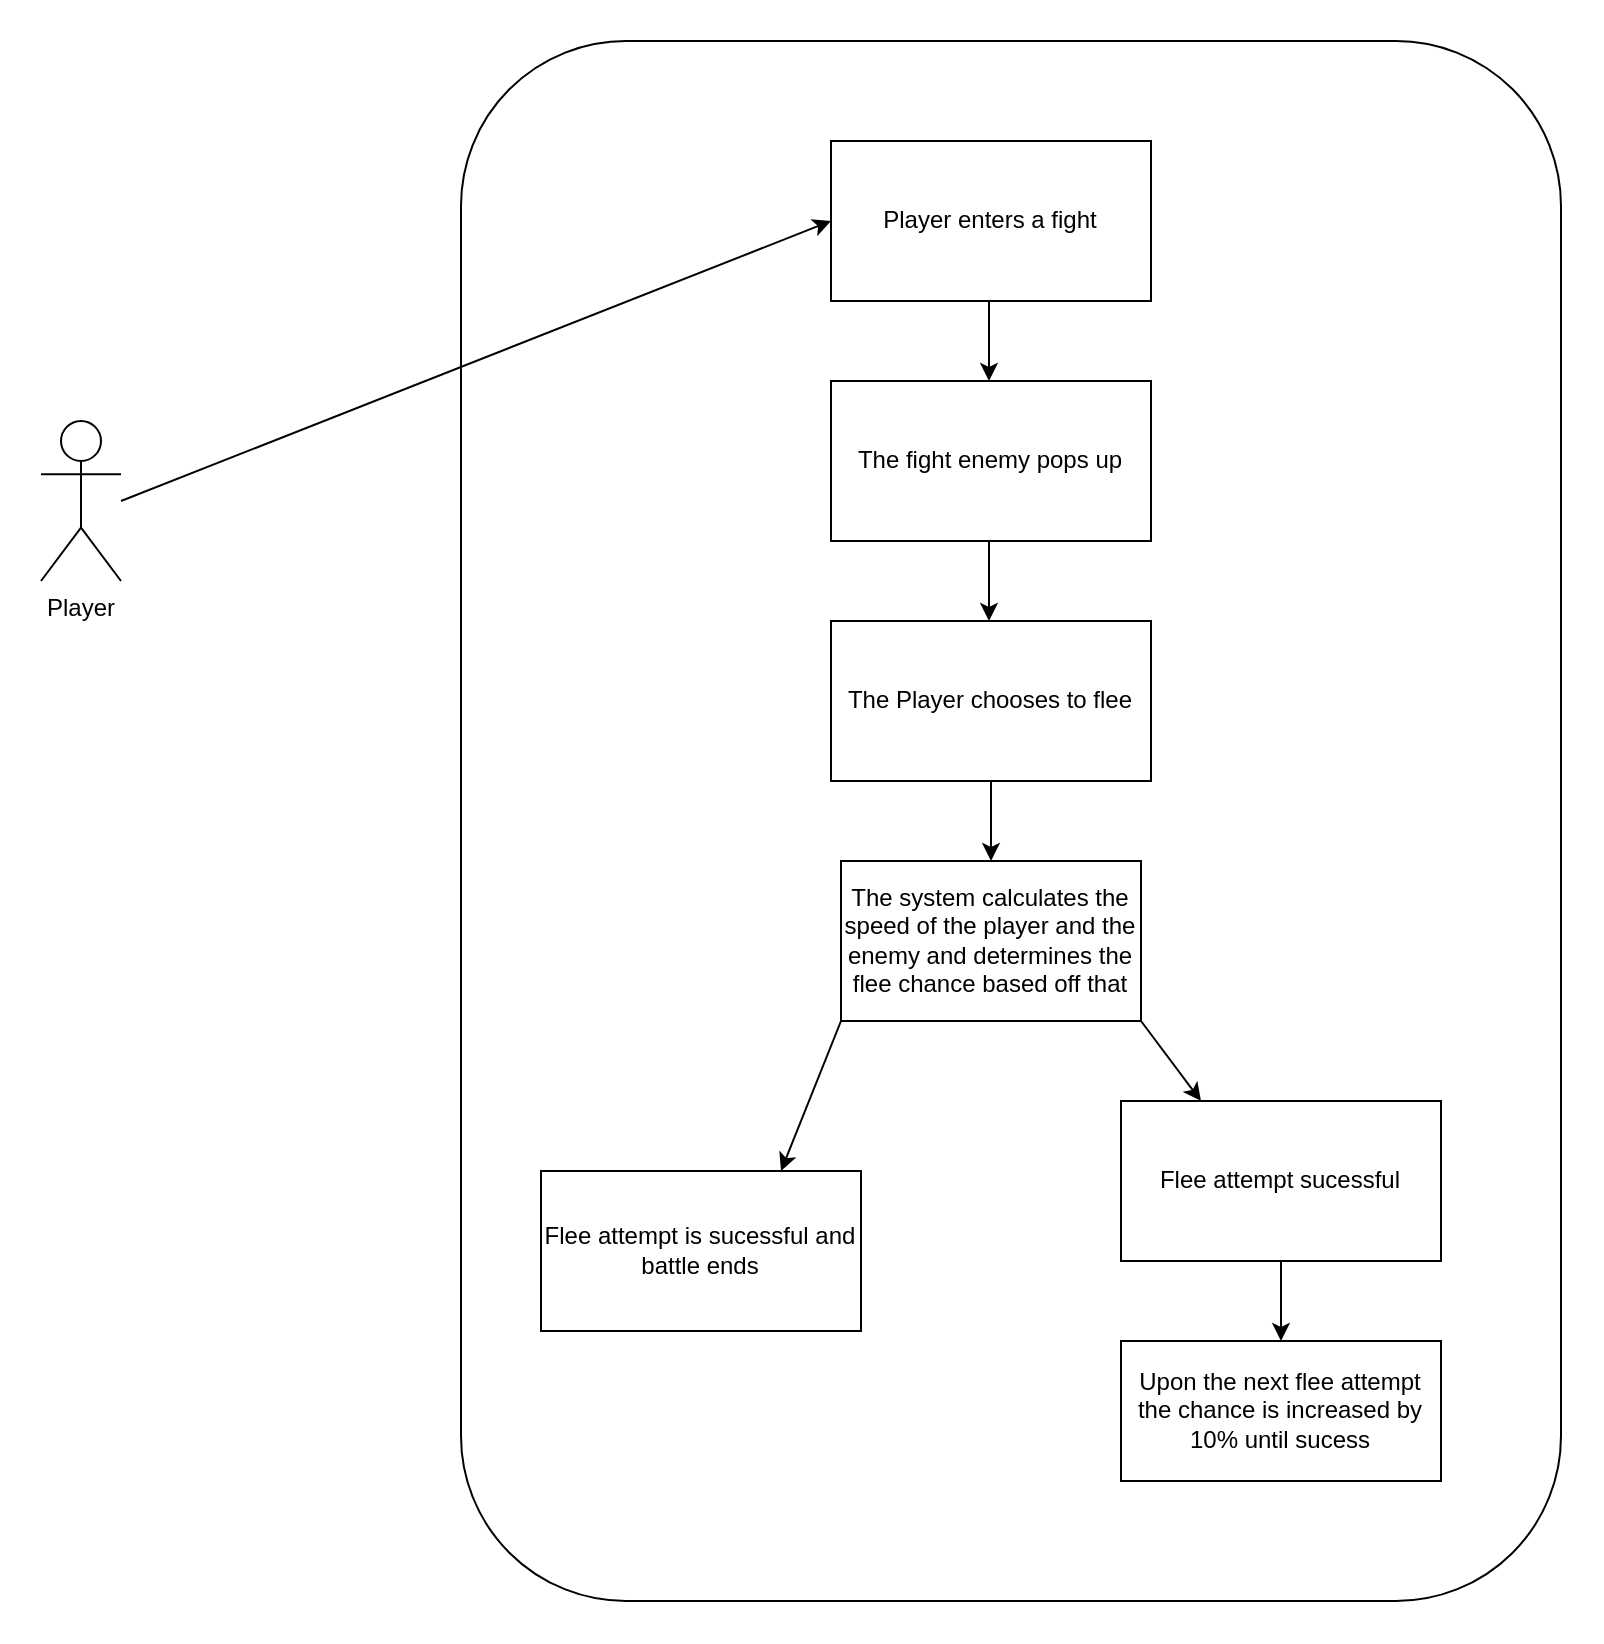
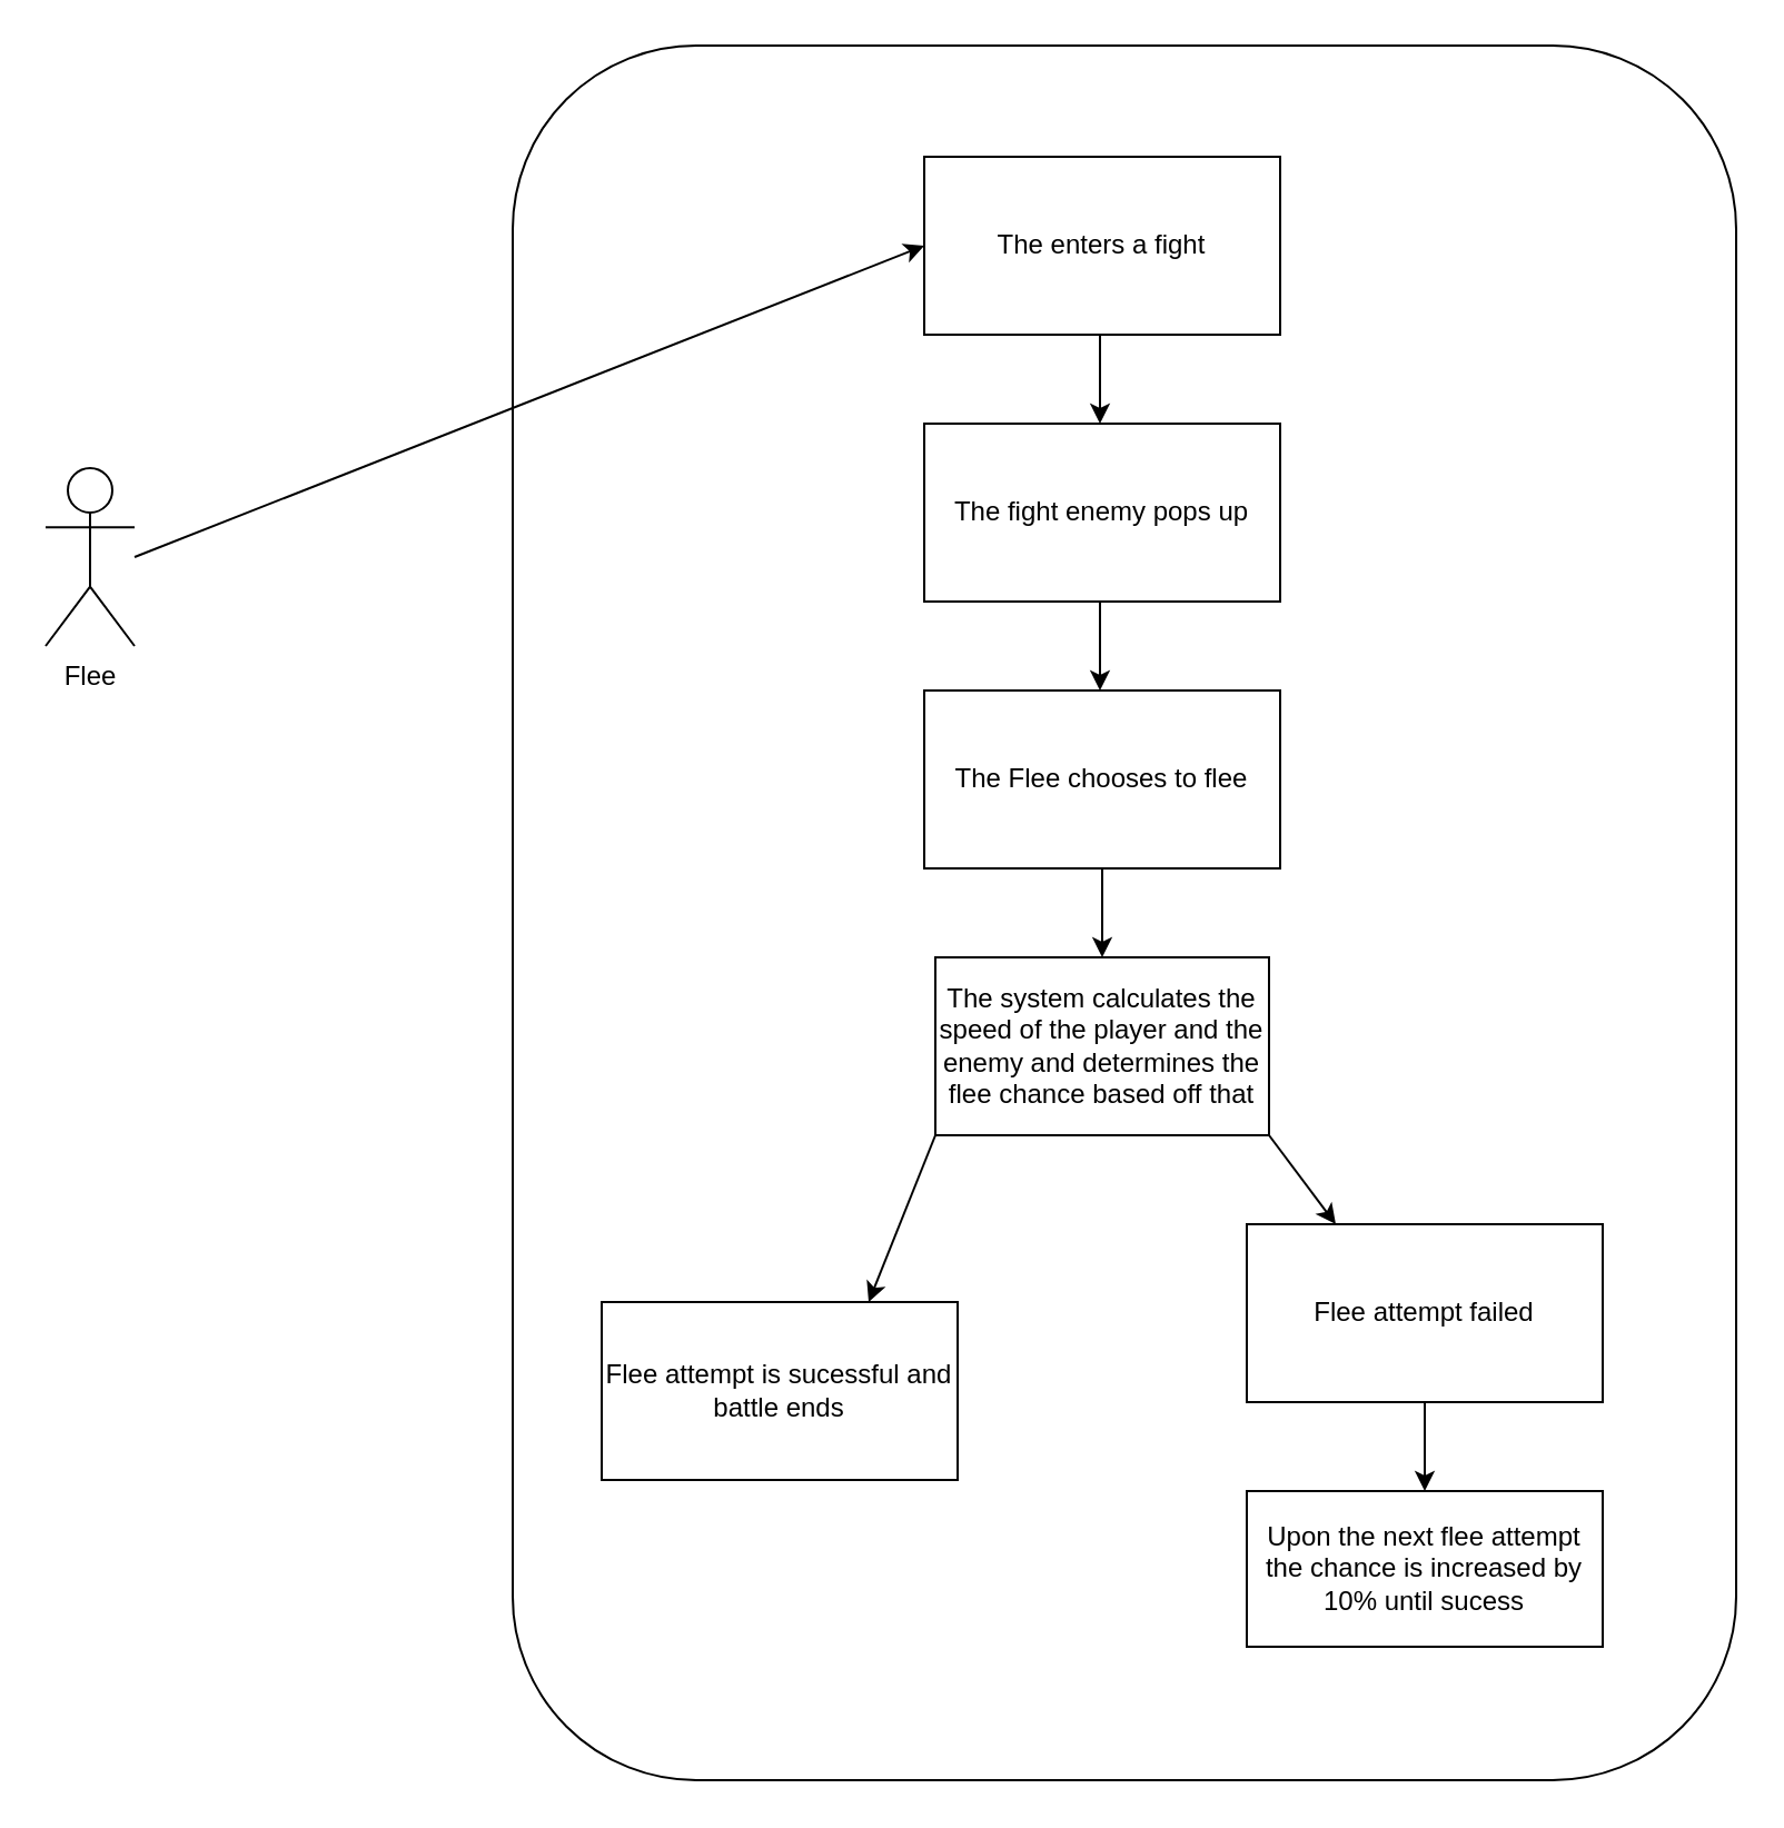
  <mxCell id="0" />
  <mxCell id="1" parent="0" />
  <mxCell id="2" value="" style="rounded=1;whiteSpace=wrap;html=1;" vertex="1" parent="1"><mxGeometry x="230" y="20" width="550" height="780" as="geometry" /></mxCell>
- <mxCell id="3" value="Player enters a fight" style="rounded=0;whiteSpace=wrap;html=1;" parent="1" vertex="1"><mxGeometry x="415" y="70" width="160" height="80" as="geometry" /></mxCell>
+ <mxCell id="3" value="The enters a fight" style="rounded=0;whiteSpace=wrap;html=1;" parent="1" vertex="1"><mxGeometry x="415" y="70" width="160" height="80" as="geometry" /></mxCell>
  <mxCell id="4" value="The fight enemy pops up" style="rounded=0;whiteSpace=wrap;html=1;" parent="1" vertex="1"><mxGeometry x="415" y="190" width="160" height="80" as="geometry" /></mxCell>
- <mxCell id="5" value="The Player chooses to flee" style="rounded=0;whiteSpace=wrap;html=1;" parent="1" vertex="1"><mxGeometry x="415" y="310" width="160" height="80" as="geometry" /></mxCell>
+ <mxCell id="5" value="The Flee chooses to flee" style="rounded=0;whiteSpace=wrap;html=1;" parent="1" vertex="1"><mxGeometry x="415" y="310" width="160" height="80" as="geometry" /></mxCell>
  <mxCell id="6" value="The system calculates the speed of the player and the enemy and determines the flee chance based off that" style="rounded=0;whiteSpace=wrap;html=1;" parent="1" vertex="1"><mxGeometry x="420" y="430" width="150" height="80" as="geometry" /></mxCell>
  <mxCell id="7" value="" style="endArrow=classic;html=1;rounded=0;entryX=0.5;entryY=0;entryDx=0;entryDy=0;" parent="1" target="6" edge="1"><mxGeometry width="50" height="50" relative="1" as="geometry"><mxPoint x="495" y="390" as="sourcePoint" /><mxPoint x="535" y="425" as="targetPoint" /></mxGeometry></mxCell>
  <mxCell id="8" value="" style="endArrow=classic;html=1;rounded=0;" parent="1" edge="1"><mxGeometry width="50" height="50" relative="1" as="geometry"><mxPoint x="494" y="150" as="sourcePoint" /><mxPoint x="494" y="190" as="targetPoint" /></mxGeometry></mxCell>
  <mxCell id="9" value="" style="endArrow=classic;html=1;rounded=0;" parent="1" edge="1"><mxGeometry width="50" height="50" relative="1" as="geometry"><mxPoint x="494" y="270" as="sourcePoint" /><mxPoint x="494" y="310" as="targetPoint" /></mxGeometry></mxCell>
  <mxCell id="10" value="Flee attempt is sucessful and battle ends" style="rounded=0;whiteSpace=wrap;html=1;" parent="1" vertex="1"><mxGeometry x="270" y="585" width="160" height="80" as="geometry" /></mxCell>
  <mxCell id="11" value="" style="endArrow=classic;html=1;rounded=0;entryX=0.75;entryY=0;entryDx=0;entryDy=0;" parent="1" target="10" edge="1"><mxGeometry width="50" height="50" relative="1" as="geometry"><mxPoint x="420" y="510" as="sourcePoint" /><mxPoint x="470" y="460" as="targetPoint" /></mxGeometry></mxCell>
- <mxCell id="12" value="Flee attempt sucessful " style="rounded=0;whiteSpace=wrap;html=1;" parent="1" vertex="1"><mxGeometry x="560" y="550" width="160" height="80" as="geometry" /></mxCell>
+ <mxCell id="12" value="Flee attempt failed " style="rounded=0;whiteSpace=wrap;html=1;" parent="1" vertex="1"><mxGeometry x="560" y="550" width="160" height="80" as="geometry" /></mxCell>
  <mxCell id="13" value="" style="endArrow=classic;html=1;rounded=0;entryX=0.25;entryY=0;entryDx=0;entryDy=0;exitX=1;exitY=1;exitDx=0;exitDy=0;" parent="1" source="6" target="12" edge="1"><mxGeometry width="50" height="50" relative="1" as="geometry"><mxPoint x="525" y="510" as="sourcePoint" /><mxPoint x="575" y="460" as="targetPoint" /></mxGeometry></mxCell>
  <mxCell id="14" value="Upon the next flee attempt the chance is increased by 10% until sucess" style="rounded=0;whiteSpace=wrap;html=1;" parent="1" vertex="1"><mxGeometry x="560" y="670" width="160" height="70" as="geometry" /></mxCell>
  <mxCell id="15" value="" style="endArrow=classic;html=1;rounded=0;" parent="1" target="14" edge="1"><mxGeometry width="50" height="50" relative="1" as="geometry"><mxPoint x="640" y="630" as="sourcePoint" /><mxPoint x="690" y="580" as="targetPoint" /></mxGeometry></mxCell>
- <mxCell id="16" value="Player" style="shape=umlActor;verticalLabelPosition=bottom;verticalAlign=top;html=1;outlineConnect=0;" vertex="1" parent="1"><mxGeometry x="20" y="210" width="40" height="80" as="geometry" /></mxCell>
+ <mxCell id="16" value="Flee" style="shape=umlActor;verticalLabelPosition=bottom;verticalAlign=top;html=1;outlineConnect=0;" vertex="1" parent="1"><mxGeometry x="20" y="210" width="40" height="80" as="geometry" /></mxCell>
  <mxCell id="17" value="" style="endArrow=classic;html=1;rounded=0;entryX=0;entryY=0.5;entryDx=0;entryDy=0;" edge="1" parent="1" target="3"><mxGeometry width="50" height="50" relative="1" as="geometry"><mxPoint x="60" y="250" as="sourcePoint" /><mxPoint x="110" y="200" as="targetPoint" /></mxGeometry></mxCell>
